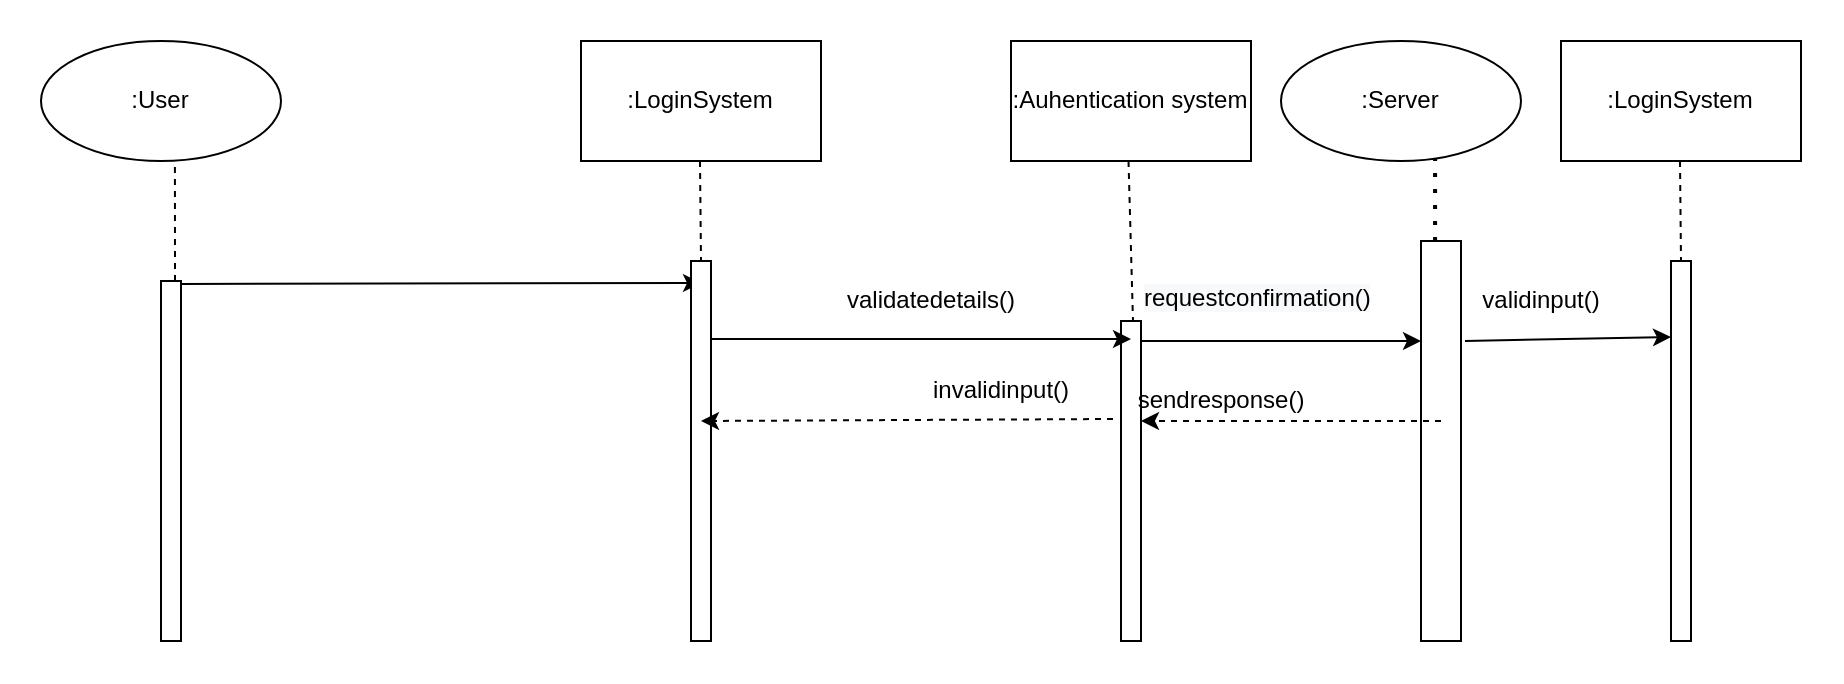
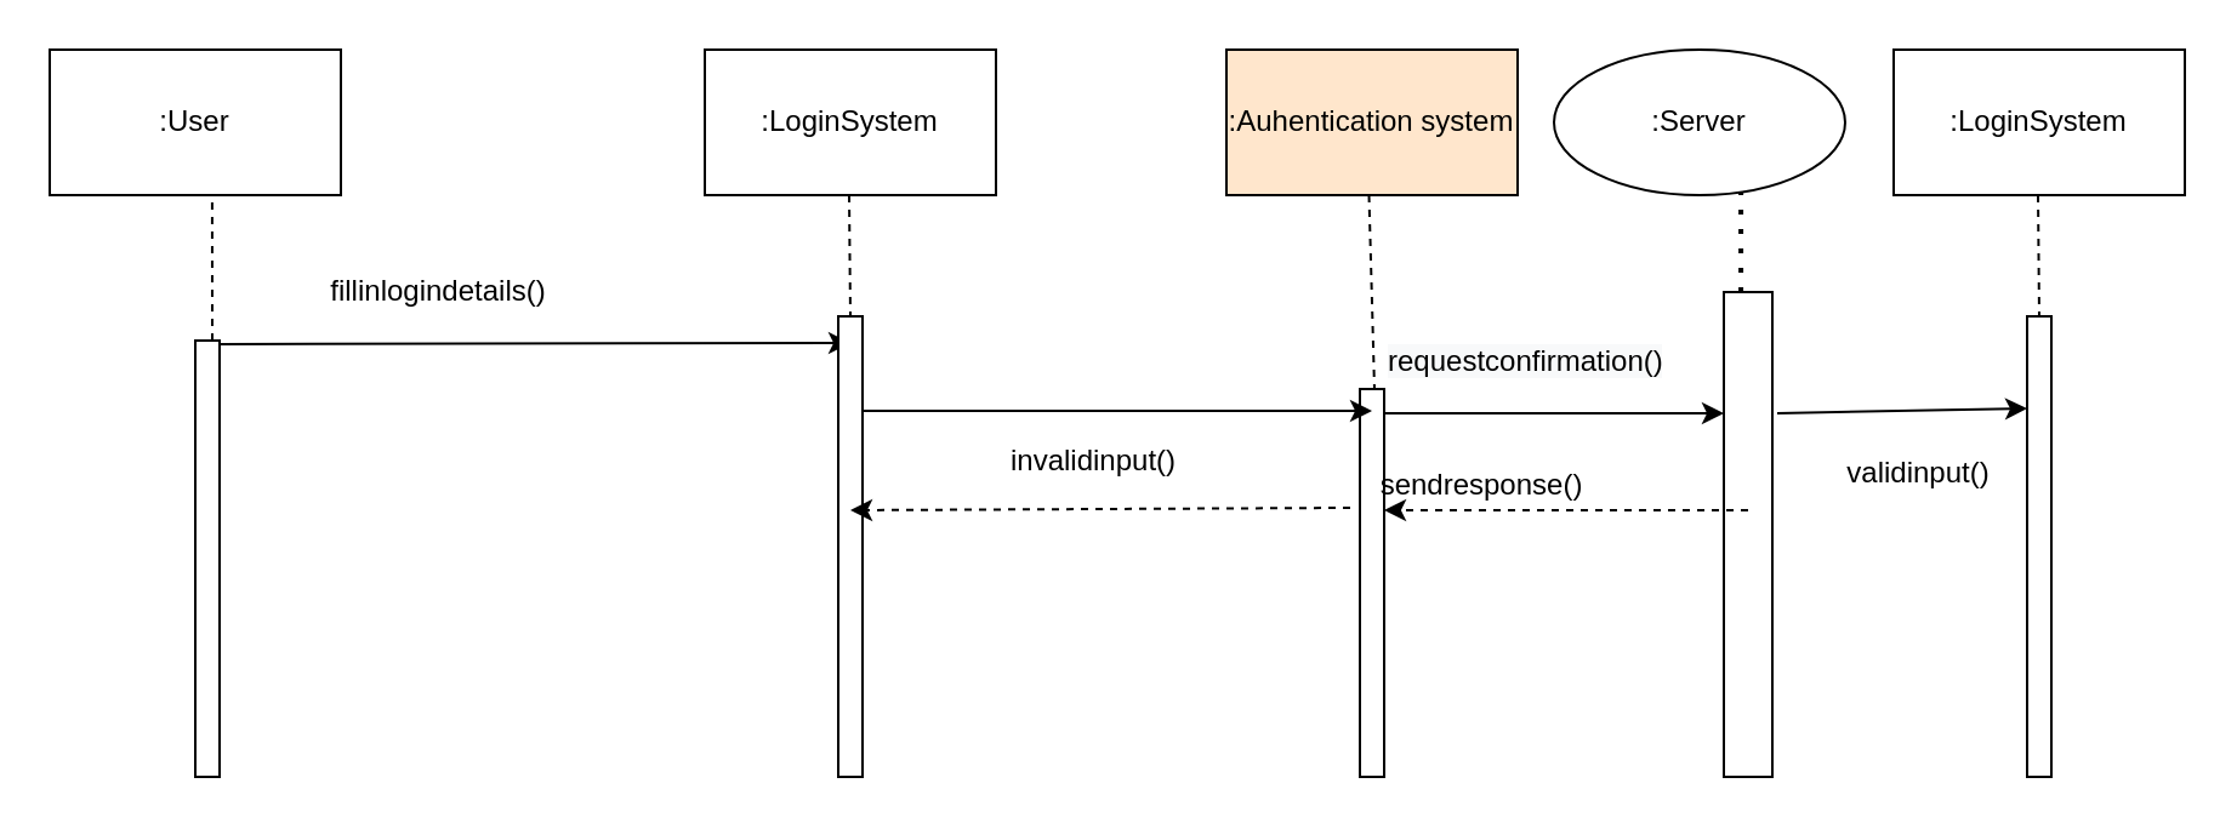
  <mxCell id="0" />
  <mxCell id="1" parent="0" />
- <mxCell id="2" value=":User" style="ellipse;whiteSpace=wrap;html=1;" parent="1" vertex="1"><mxGeometry x="20" y="20" width="120" height="60" as="geometry" /></mxCell>
+ <mxCell id="2" value=":User" style="rounded=0;whiteSpace=wrap;html=1;" parent="1" vertex="1"><mxGeometry x="20" y="20" width="120" height="60" as="geometry" /></mxCell>
  <mxCell id="3" value=":LoginSystem" style="rounded=0;whiteSpace=wrap;html=1;" parent="1" vertex="1"><mxGeometry x="290" y="20" width="120" height="60" as="geometry" /></mxCell>
  <mxCell id="4" value="" style="endArrow=none;dashed=1;html=1;exitX=0.558;exitY=1.05;exitDx=0;exitDy=0;exitPerimeter=0;" parent="1" source="2" edge="1"><mxGeometry width="50" height="50" relative="1" as="geometry"><mxPoint x="370" y="230" as="sourcePoint" /><mxPoint x="87" y="140" as="targetPoint" /></mxGeometry></mxCell>
  <mxCell id="5" value="" style="html=1;points=[];perimeter=orthogonalPerimeter;" parent="1" vertex="1"><mxGeometry x="80" y="140" width="10" height="180" as="geometry" /></mxCell>
  <mxCell id="6" value="" style="endArrow=classic;html=1;exitX=1;exitY=0.008;exitDx=0;exitDy=0;exitPerimeter=0;" parent="1" source="5" edge="1"><mxGeometry width="50" height="50" relative="1" as="geometry"><mxPoint x="370" y="230" as="sourcePoint" /><mxPoint x="350" y="141" as="targetPoint" /></mxGeometry></mxCell>
+ <mxCell id="7" value="fillinlogindetails()" style="text;html=1;align=center;verticalAlign=middle;resizable=0;points=[];autosize=1;strokeColor=none;" parent="1" vertex="1"><mxGeometry x="130" y="110" width="100" height="20" as="geometry" /></mxCell>
  <mxCell id="8" value="" style="endArrow=none;dashed=1;html=1;exitX=0.558;exitY=1.05;exitDx=0;exitDy=0;exitPerimeter=0;" parent="1" edge="1"><mxGeometry width="50" height="50" relative="1" as="geometry"><mxPoint x="349.5" y="80" as="sourcePoint" /><mxPoint x="350" y="130" as="targetPoint" /></mxGeometry></mxCell>
  <mxCell id="9" value="" style="html=1;points=[];perimeter=orthogonalPerimeter;" parent="1" vertex="1"><mxGeometry x="345" y="130" width="10" height="190" as="geometry" /></mxCell>
  <mxCell id="10" value="" style="html=1;points=[];perimeter=orthogonalPerimeter;" parent="1" vertex="1"><mxGeometry x="560" y="160" width="10" height="160" as="geometry" /></mxCell>
  <mxCell id="11" value="" style="endArrow=none;dashed=1;html=1;exitX=0.558;exitY=1.05;exitDx=0;exitDy=0;exitPerimeter=0;" parent="1" edge="1"><mxGeometry width="50" height="50" relative="1" as="geometry"><mxPoint x="563.75" y="80" as="sourcePoint" /><mxPoint x="566" y="160" as="targetPoint" /></mxGeometry></mxCell>
  <mxCell id="12" value="" style="edgeStyle=orthogonalEdgeStyle;rounded=0;orthogonalLoop=1;jettySize=auto;html=1;" parent="1" edge="1"><mxGeometry relative="1" as="geometry"><mxPoint x="355" y="169" as="sourcePoint" /><mxPoint x="565" y="169" as="targetPoint" /><Array as="points"><mxPoint x="560" y="169" /></Array></mxGeometry></mxCell>
- <mxCell id="13" value="validatedetails()" style="text;html=1;align=center;verticalAlign=middle;resizable=0;points=[];autosize=1;strokeColor=none;" parent="1" vertex="1"><mxGeometry x="415" y="140" width="100" height="20" as="geometry" /></mxCell>
- <mxCell id="14" value=":Auhentication system" style="rounded=0;whiteSpace=wrap;html=1;" parent="1" vertex="1"><mxGeometry x="505" y="20" width="120" height="60" as="geometry" /></mxCell>
+ <mxCell id="14" value=":Auhentication system" style="rounded=0;whiteSpace=wrap;html=1;fillColor=#ffe6cc;" parent="1" vertex="1"><mxGeometry x="505" y="20" width="120" height="60" as="geometry" /></mxCell>
  <mxCell id="15" value="" style="html=1;points=[];perimeter=orthogonalPerimeter;" parent="1" vertex="1"><mxGeometry x="710" y="120" width="20" height="200" as="geometry" /></mxCell>
  <mxCell id="16" value=":Server" style="ellipse;whiteSpace=wrap;html=1;" parent="1" vertex="1"><mxGeometry x="640" y="20" width="120" height="60" as="geometry" /></mxCell>
  <mxCell id="17" value="" style="endArrow=none;dashed=1;html=1;dashPattern=1 3;strokeWidth=2;entryX=0.642;entryY=0.983;entryDx=0;entryDy=0;entryPerimeter=0;" parent="1" source="15" target="16" edge="1"><mxGeometry width="50" height="50" relative="1" as="geometry"><mxPoint x="370" y="220" as="sourcePoint" /><mxPoint x="700" y="100" as="targetPoint" /></mxGeometry></mxCell>
  <mxCell id="18" value="" style="endArrow=classic;html=1;" edge="1" parent="1" source="10"><mxGeometry width="50" height="50" relative="1" as="geometry"><mxPoint x="580" y="170" as="sourcePoint" /><mxPoint x="710" y="170" as="targetPoint" /><Array as="points"><mxPoint x="655" y="170" /><mxPoint x="695" y="170" /></Array></mxGeometry></mxCell>
  <mxCell id="19" value="&lt;span style=&quot;color: rgb(0, 0, 0); font-family: helvetica; font-size: 12px; font-style: normal; font-weight: 400; letter-spacing: normal; text-align: center; text-indent: 0px; text-transform: none; word-spacing: 0px; background-color: rgb(248, 249, 250); display: inline; float: none;&quot;&gt;requestconfirmation()&lt;/span&gt;" style="text;whiteSpace=wrap;html=1;" vertex="1" parent="1"><mxGeometry x="570" y="135" width="140" height="30" as="geometry" /></mxCell>
  <mxCell id="20" value="" style="html=1;labelBackgroundColor=#ffffff;startArrow=none;startFill=0;startSize=6;endArrow=classic;endFill=1;endSize=6;jettySize=auto;orthogonalLoop=1;strokeWidth=1;dashed=1;fontSize=14;" edge="1" parent="1"><mxGeometry width="60" height="60" relative="1" as="geometry"><mxPoint x="720" y="210" as="sourcePoint" /><mxPoint x="570" y="210" as="targetPoint" /></mxGeometry></mxCell>
  <mxCell id="21" value="sendresponse()" style="text;html=1;align=center;verticalAlign=middle;resizable=0;points=[];autosize=1;strokeColor=none;" vertex="1" parent="1"><mxGeometry x="560" y="190" width="100" height="20" as="geometry" /></mxCell>
  <mxCell id="22" value="" style="html=1;labelBackgroundColor=#ffffff;startArrow=none;startFill=0;startSize=6;endArrow=classic;endFill=1;endSize=6;jettySize=auto;orthogonalLoop=1;strokeWidth=1;dashed=1;fontSize=14;exitX=-0.04;exitY=0.95;exitDx=0;exitDy=0;exitPerimeter=0;" edge="1" parent="1" source="21"><mxGeometry width="60" height="60" relative="1" as="geometry"><mxPoint x="500" y="210" as="sourcePoint" /><mxPoint x="350" y="210" as="targetPoint" /></mxGeometry></mxCell>
- <mxCell id="23" value="invalidinput()" style="text;html=1;align=center;verticalAlign=middle;resizable=0;points=[];autosize=1;strokeColor=none;" vertex="1" parent="1"><mxGeometry x="460" y="185" width="80" height="20" as="geometry" /></mxCell>
+ <mxCell id="23" value="invalidinput()" style="text;html=1;align=center;verticalAlign=middle;resizable=0;points=[];autosize=1;strokeColor=none;" vertex="1" parent="1"><mxGeometry x="410" y="180" width="80" height="20" as="geometry" /></mxCell>
  <mxCell id="24" value=":LoginSystem" style="rounded=0;whiteSpace=wrap;html=1;" vertex="1" parent="1"><mxGeometry x="780" y="20" width="120" height="60" as="geometry" /></mxCell>
  <mxCell id="25" value="" style="endArrow=none;dashed=1;html=1;exitX=0.558;exitY=1.05;exitDx=0;exitDy=0;exitPerimeter=0;" edge="1" parent="1"><mxGeometry width="50" height="50" relative="1" as="geometry"><mxPoint x="839.5" y="80" as="sourcePoint" /><mxPoint x="840" y="130" as="targetPoint" /></mxGeometry></mxCell>
  <mxCell id="26" value="" style="html=1;points=[];perimeter=orthogonalPerimeter;" vertex="1" parent="1"><mxGeometry x="835" y="130" width="10" height="190" as="geometry" /></mxCell>
  <mxCell id="27" value="" style="endArrow=classic;html=1;entryX=0;entryY=0.2;entryDx=0;entryDy=0;entryPerimeter=0;exitX=1.1;exitY=0.25;exitDx=0;exitDy=0;exitPerimeter=0;" edge="1" parent="1" source="15" target="26"><mxGeometry width="50" height="50" relative="1" as="geometry"><mxPoint x="580" y="180" as="sourcePoint" /><mxPoint x="720" y="180" as="targetPoint" /><Array as="points" /></mxGeometry></mxCell>
- <mxCell id="28" value="validinput()" style="text;html=1;align=center;verticalAlign=middle;resizable=0;points=[];autosize=1;strokeColor=none;" vertex="1" parent="1"><mxGeometry x="735" y="140" width="70" height="20" as="geometry" /></mxCell>
+ <mxCell id="28" value="validinput()" style="text;html=1;align=center;verticalAlign=middle;resizable=0;points=[];autosize=1;strokeColor=none;" vertex="1" parent="1"><mxGeometry x="755" y="185" width="70" height="20" as="geometry" /></mxCell>
